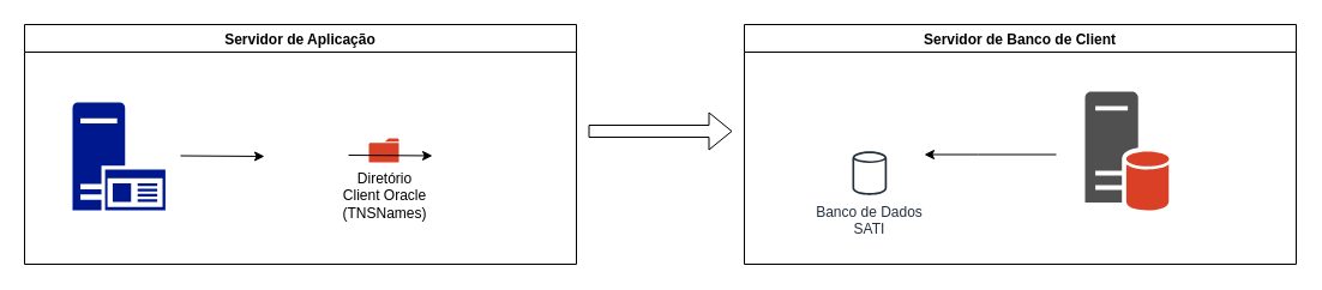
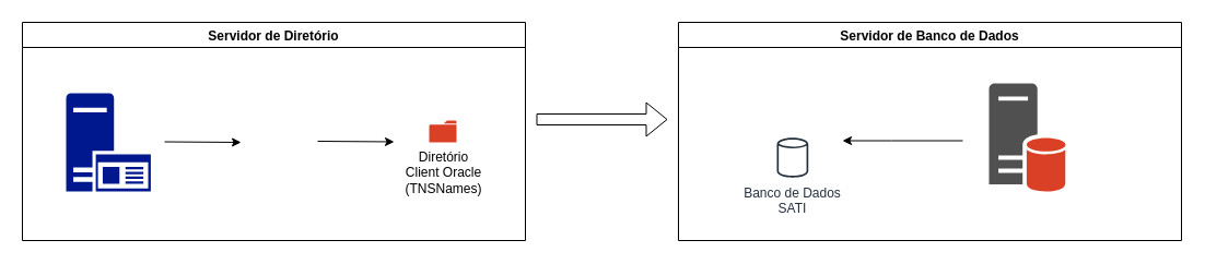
  <mxCell id="0" />
  <mxCell id="1" parent="0" />
  <mxCell id="2" value="" style="sketch=0;aspect=fixed;pointerEvents=1;shadow=0;dashed=0;html=1;strokeColor=none;labelPosition=center;verticalLabelPosition=bottom;verticalAlign=top;align=center;fillColor=#00188D;shape=mxgraph.mscae.enterprise.application_server2" vertex="1" parent="1"><mxGeometry x="60" y="85" width="77.4" height="90" as="geometry" /></mxCell>
- <mxCell id="3" value="&lt;font style=&quot;vertical-align: inherit;&quot;&gt;&lt;font style=&quot;vertical-align: inherit;&quot;&gt;&lt;font style=&quot;vertical-align: inherit;&quot;&gt;Diretório&lt;/font&gt;&lt;/font&gt;&lt;/font&gt;&lt;div&gt;&lt;font style=&quot;vertical-align: inherit;&quot;&gt;&lt;font style=&quot;vertical-align: inherit;&quot;&gt;&lt;font style=&quot;vertical-align: inherit;&quot;&gt;Client Oracle&lt;/font&gt;&lt;/font&gt;&lt;/font&gt;&lt;/div&gt;&lt;div&gt;&lt;font style=&quot;vertical-align: inherit;&quot;&gt;&lt;font style=&quot;vertical-align: inherit;&quot;&gt;&lt;font style=&quot;vertical-align: inherit;&quot;&gt;(TNSNames)&lt;/font&gt;&lt;/font&gt;&lt;/font&gt;&lt;/div&gt;" style="sketch=0;pointerEvents=1;shadow=0;dashed=0;html=1;strokeColor=none;labelPosition=center;verticalLabelPosition=bottom;verticalAlign=top;outlineConnect=0;align=center;shape=mxgraph.office.concepts.folder;fillColor=#DA4026;" vertex="1" parent="1"><mxGeometry x="307" y="115" width="25" height="20" as="geometry" /></mxCell>
+ <mxCell id="3" value="&lt;font style=&quot;vertical-align: inherit;&quot;&gt;&lt;font style=&quot;vertical-align: inherit;&quot;&gt;&lt;font style=&quot;vertical-align: inherit;&quot;&gt;Diretório&lt;/font&gt;&lt;/font&gt;&lt;/font&gt;&lt;div&gt;&lt;font style=&quot;vertical-align: inherit;&quot;&gt;&lt;font style=&quot;vertical-align: inherit;&quot;&gt;&lt;font style=&quot;vertical-align: inherit;&quot;&gt;Client Oracle&lt;/font&gt;&lt;/font&gt;&lt;/font&gt;&lt;/div&gt;&lt;div&gt;&lt;font style=&quot;vertical-align: inherit;&quot;&gt;&lt;font style=&quot;vertical-align: inherit;&quot;&gt;&lt;font style=&quot;vertical-align: inherit;&quot;&gt;(TNSNames)&lt;/font&gt;&lt;/font&gt;&lt;/font&gt;&lt;/div&gt;" style="sketch=0;pointerEvents=1;shadow=0;dashed=0;html=1;strokeColor=none;labelPosition=center;verticalLabelPosition=bottom;verticalAlign=top;outlineConnect=0;align=center;shape=mxgraph.office.concepts.folder;fillColor=#DA4026;" vertex="1" parent="1"><mxGeometry x="392" y="110" width="25" height="20" as="geometry" /></mxCell>
  <mxCell id="4" value="" style="endArrow=classic;html=1;rounded=0;edgeStyle=orthogonalEdgeStyle;" edge="1" parent="1"><mxGeometry width="50" height="50" relative="1" as="geometry"><mxPoint x="150" y="129.5" as="sourcePoint" /><mxPoint x="220" y="130" as="targetPoint" /><Array as="points"><mxPoint x="150" y="129.5" /></Array></mxGeometry></mxCell>
  <mxCell id="5" value="" style="endArrow=classic;html=1;rounded=0;edgeStyle=orthogonalEdgeStyle;" edge="1" parent="1"><mxGeometry width="50" height="50" relative="1" as="geometry"><mxPoint x="290" y="129" as="sourcePoint" /><mxPoint x="360" y="129.5" as="targetPoint" /><Array as="points"><mxPoint x="290" y="129" /></Array></mxGeometry></mxCell>
- <mxCell id="6" value="Servidor de Aplicação" style="swimlane;" vertex="1" parent="1"><mxGeometry x="20" y="20" width="460" height="200" as="geometry" /></mxCell>
- <mxCell id="7" value="Servidor de Banco de Client" style="swimlane;" vertex="1" parent="1"><mxGeometry x="620" y="20" width="460" height="200" as="geometry" /></mxCell>
+ <mxCell id="6" value="Servidor de Diretório" style="swimlane;" vertex="1" parent="1"><mxGeometry x="20" y="20" width="460" height="200" as="geometry" /></mxCell>
+ <mxCell id="7" value="Servidor de Banco de Dados" style="swimlane;" vertex="1" parent="1"><mxGeometry x="620" y="20" width="460" height="200" as="geometry" /></mxCell>
  <mxCell id="8" value="" style="sketch=0;shadow=0;dashed=0;html=1;strokeColor=none;fillColor=#505050;labelPosition=center;verticalLabelPosition=bottom;verticalAlign=top;outlineConnect=0;align=center;shape=mxgraph.office.databases.database_server_orange;" vertex="1" parent="7"><mxGeometry x="284" y="56" width="70" height="100" as="geometry" /></mxCell>
  <mxCell id="9" value="Banco de Dados&lt;div&gt;SATI&lt;/div&gt;" style="sketch=0;outlineConnect=0;fontColor=#232F3E;gradientColor=none;fillColor=#232F3D;strokeColor=none;dashed=0;verticalLabelPosition=bottom;verticalAlign=top;align=center;html=1;fontSize=12;fontStyle=0;aspect=fixed;pointerEvents=1;shape=mxgraph.aws4.generic_database;" vertex="1" parent="7"><mxGeometry x="90" y="105" width="28.74" height="38" as="geometry" /></mxCell>
  <mxCell id="10" value="" style="endArrow=classic;html=1;rounded=0;edgeStyle=orthogonalEdgeStyle;" edge="1" parent="7"><mxGeometry width="50" height="50" relative="1" as="geometry"><mxPoint x="260" y="108.5" as="sourcePoint" /><mxPoint x="150" y="108.5" as="targetPoint" /><Array as="points"><mxPoint x="195" y="108" /></Array></mxGeometry></mxCell>
  <mxCell id="11" value="" style="shape=flexArrow;endArrow=classic;html=1;rounded=0;edgeStyle=orthogonalEdgeStyle;" edge="1" parent="1"><mxGeometry width="50" height="50" relative="1" as="geometry"><mxPoint x="490" y="109" as="sourcePoint" /><mxPoint x="610" y="109" as="targetPoint" /><Array as="points"><mxPoint x="610" y="109" /></Array></mxGeometry></mxCell>
